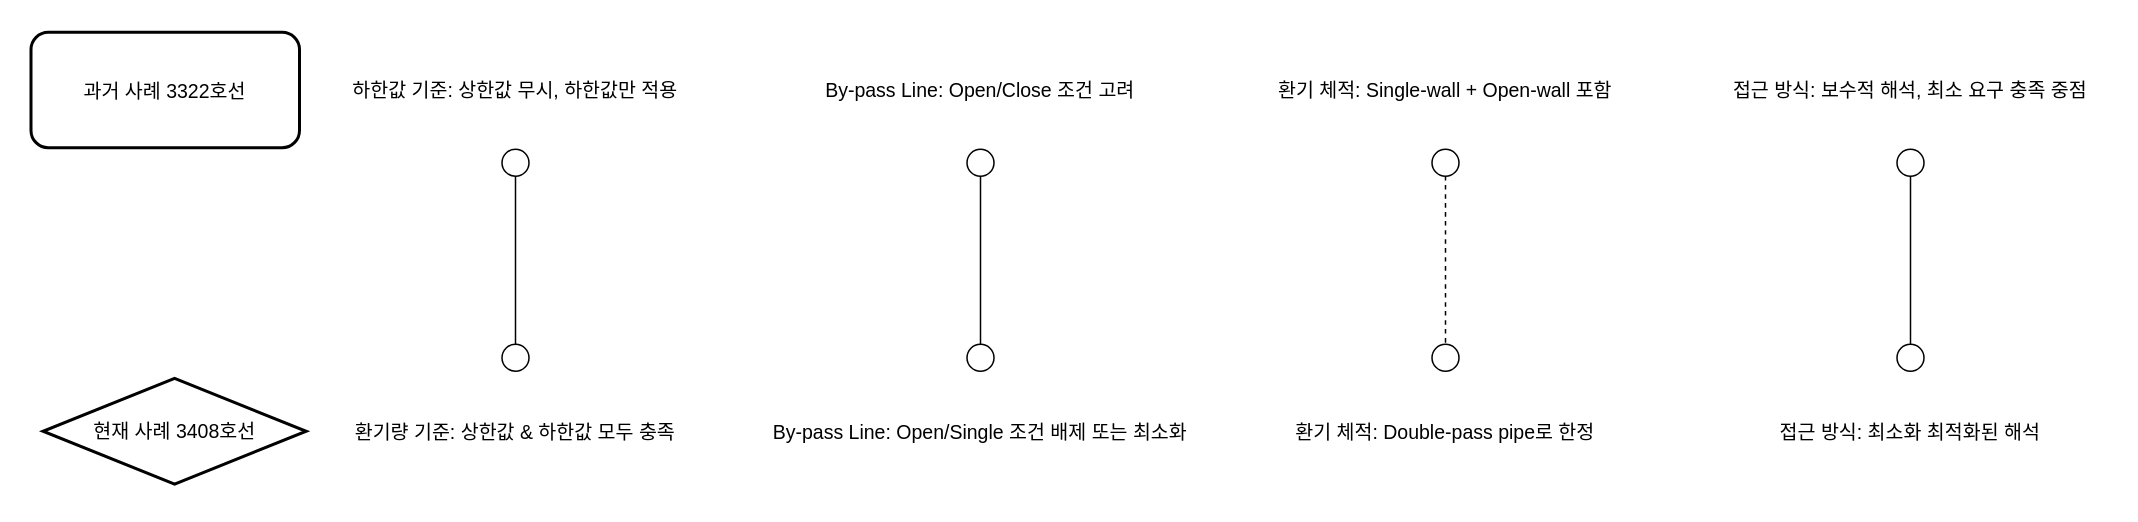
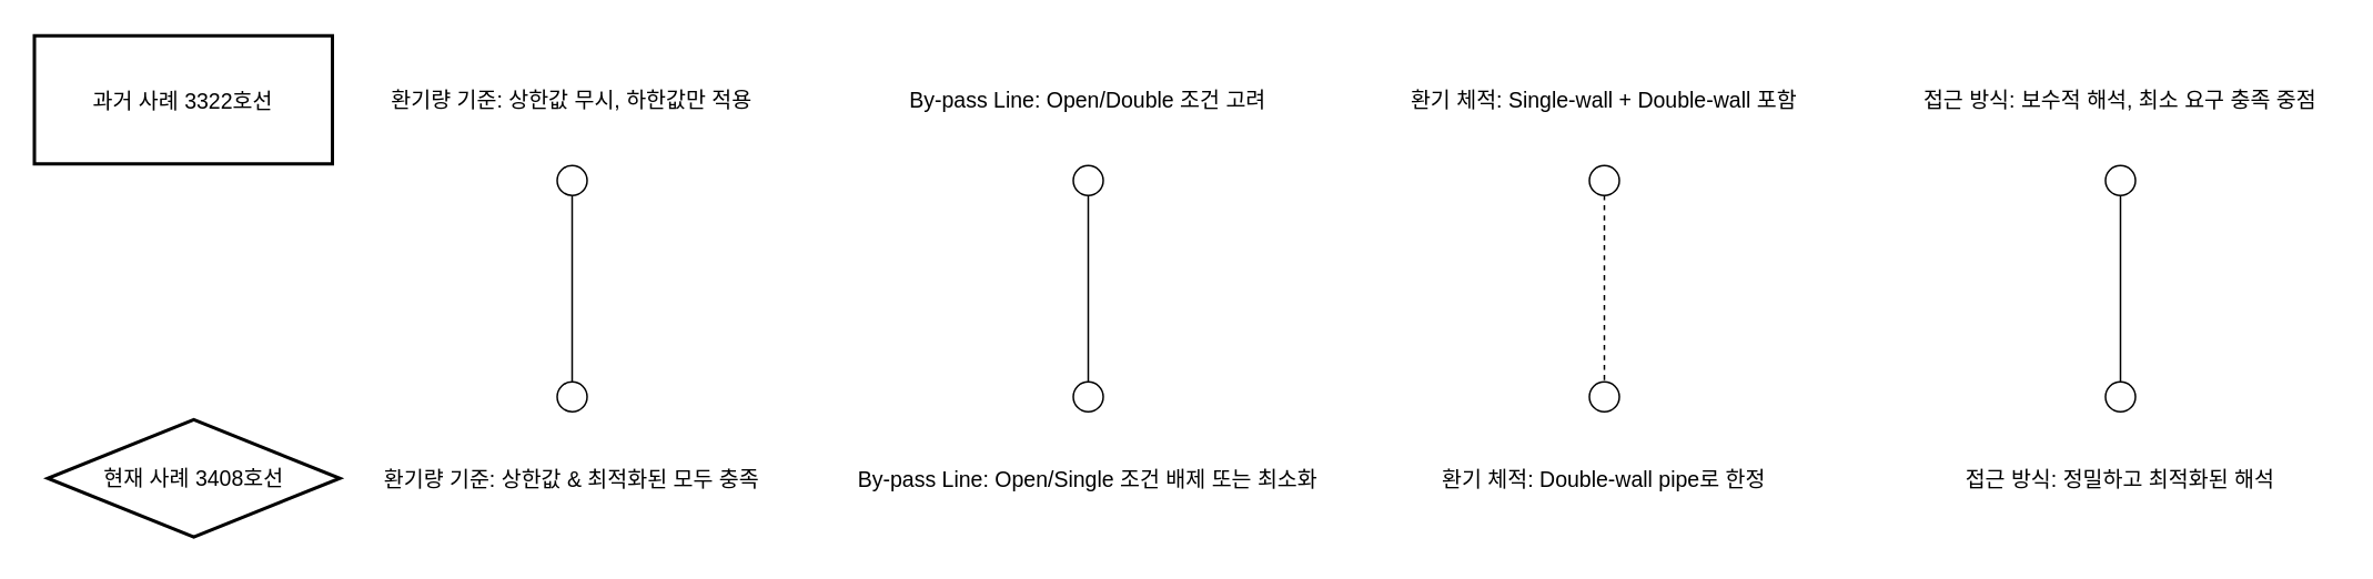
  <mxCell id="0" />
  <mxCell id="1" parent="0" />
  <mxCell id="2" value="현재 사례 3408호선" style="rhombus;whiteSpace=wrap;strokeWidth=2;fontSize=13;" vertex="1" parent="1"><mxGeometry x="28" y="251.75" width="175.5" height="70.5" as="geometry" /></mxCell>
- <mxCell id="3" value="과거 사례 3322호선" style="whiteSpace=wrap;strokeWidth=2;fontSize=13;rounded=1;" vertex="1" parent="1"><mxGeometry x="20" y="21" width="179" height="77" as="geometry" /></mxCell>
- <mxCell id="4" value="하한값 기준: 상한값 무시, 하한값만 적용" style="fillColor=none;strokeColor=none;fontSize=13;" vertex="1" parent="1"><mxGeometry x="213" y="20" width="260" height="78" as="geometry" /></mxCell>
- <mxCell id="5" value="By-pass Line: Open/Close 조건 고려" style="fillColor=none;strokeColor=none;fontSize=13;" vertex="1" parent="1"><mxGeometry x="523" y="20" width="260" height="78" as="geometry" /></mxCell>
- <mxCell id="6" value="환기 체적: Single-wall + Open-wall 포함" style="fillColor=none;strokeColor=none;fontSize=13;" vertex="1" parent="1"><mxGeometry x="833" y="20" width="260" height="78" as="geometry" /></mxCell>
+ <mxCell id="3" value="과거 사례 3322호선" style="whiteSpace=wrap;strokeWidth=2;fontSize=13;" vertex="1" parent="1"><mxGeometry x="20" y="21" width="179" height="77" as="geometry" /></mxCell>
+ <mxCell id="4" value="환기량 기준: 상한값 무시, 하한값만 적용" style="fillColor=none;strokeColor=none;fontSize=13;" vertex="1" parent="1"><mxGeometry x="213" y="20" width="260" height="78" as="geometry" /></mxCell>
+ <mxCell id="5" value="By-pass Line: Open/Double 조건 고려" style="fillColor=none;strokeColor=none;fontSize=13;" vertex="1" parent="1"><mxGeometry x="523" y="20" width="260" height="78" as="geometry" /></mxCell>
+ <mxCell id="6" value="환기 체적: Single-wall + Double-wall 포함" style="fillColor=none;strokeColor=none;fontSize=13;" vertex="1" parent="1"><mxGeometry x="833" y="20" width="260" height="78" as="geometry" /></mxCell>
  <mxCell id="7" value="접근 방식: 보수적 해석, 최소 요구 충족 중점" style="fillColor=none;strokeColor=none;fontSize=13;" vertex="1" parent="1"><mxGeometry x="1143" y="20" width="260" height="78" as="geometry" /></mxCell>
- <mxCell id="8" value="환기량 기준: 상한값 &amp; 하한값 모두 충족" style="fillColor=none;strokeColor=none;fontSize=13;" vertex="1" parent="1"><mxGeometry x="213" y="248" width="260" height="78" as="geometry" /></mxCell>
+ <mxCell id="8" value="환기량 기준: 상한값 &amp; 최적화된 모두 충족" style="fillColor=none;strokeColor=none;fontSize=13;" vertex="1" parent="1"><mxGeometry x="213" y="248" width="260" height="78" as="geometry" /></mxCell>
  <mxCell id="9" value="By-pass Line: Open/Single 조건 배제 또는 최소화" style="fillColor=none;strokeColor=none;fontSize=13;" vertex="1" parent="1"><mxGeometry x="523" y="248" width="260" height="78" as="geometry" /></mxCell>
- <mxCell id="10" value="환기 체적: Double-pass pipe로 한정" style="fillColor=none;strokeColor=none;fontSize=13;" vertex="1" parent="1"><mxGeometry x="833" y="248" width="260" height="78" as="geometry" /></mxCell>
- <mxCell id="11" value="접근 방식: 최소화 최적화된 해석" style="fillColor=none;strokeColor=none;fontSize=13;" vertex="1" parent="1"><mxGeometry x="1143" y="248" width="260" height="78" as="geometry" /></mxCell>
+ <mxCell id="10" value="환기 체적: Double-wall pipe로 한정" style="fillColor=none;strokeColor=none;fontSize=13;" vertex="1" parent="1"><mxGeometry x="833" y="248" width="260" height="78" as="geometry" /></mxCell>
+ <mxCell id="11" value="접근 방식: 정밀하고 최적화된 해석" style="fillColor=none;strokeColor=none;fontSize=13;" vertex="1" parent="1"><mxGeometry x="1143" y="248" width="260" height="78" as="geometry" /></mxCell>
  <mxCell id="12" value="" style="curved=1;startArrow=circle;startFill=0;endArrow=circle;endFill=0;exitX=0.5;exitY=1;entryX=0.5;entryY=0;rounded=0;fontSize=13;startSize=8;endSize=8;" edge="1" parent="1" source="4" target="8"><mxGeometry relative="1" as="geometry"><Array as="points" /></mxGeometry></mxCell>
  <mxCell id="13" value="" style="curved=1;startArrow=circle;startFill=0;endArrow=circle;endFill=0;exitX=0.5;exitY=1;entryX=0.5;entryY=0;rounded=0;fontSize=13;startSize=8;endSize=8;" edge="1" parent="1" source="5" target="9"><mxGeometry relative="1" as="geometry"><Array as="points" /></mxGeometry></mxCell>
  <mxCell id="14" value="" style="curved=1;startArrow=circle;startFill=0;endArrow=circle;endFill=0;exitX=0.5;exitY=1;entryX=0.5;entryY=0;rounded=0;fontSize=13;startSize=8;endSize=8;dashed=1;" edge="1" parent="1" source="6" target="10"><mxGeometry relative="1" as="geometry"><Array as="points" /></mxGeometry></mxCell>
  <mxCell id="15" value="" style="curved=1;startArrow=circle;startFill=0;endArrow=circle;endFill=0;exitX=0.5;exitY=1;entryX=0.5;entryY=0;rounded=0;fontSize=13;startSize=8;endSize=8;" edge="1" parent="1" source="7" target="11"><mxGeometry relative="1" as="geometry"><Array as="points" /></mxGeometry></mxCell>
